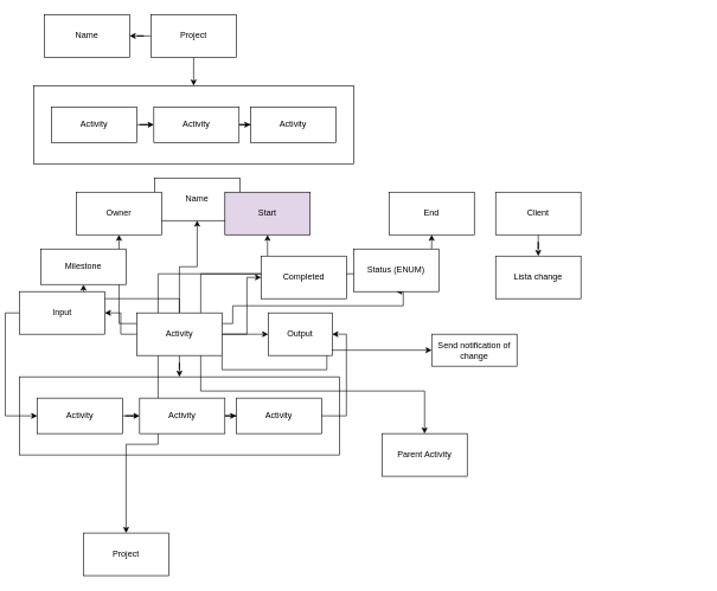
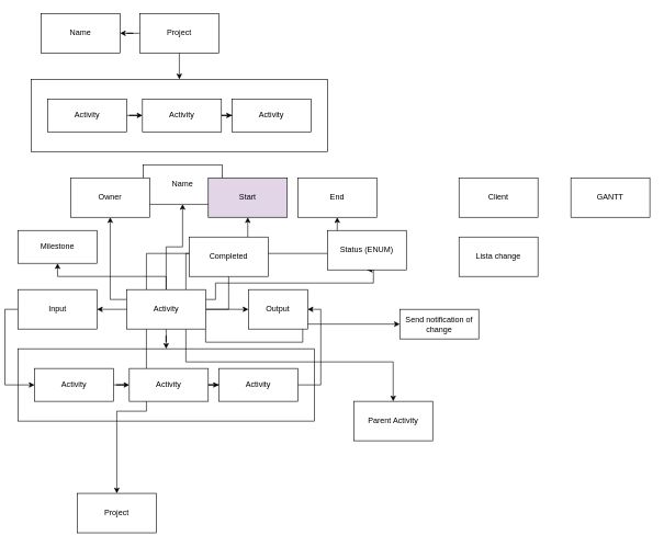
  <mxCell id="0" />
  <mxCell id="1" parent="0" />
  <mxCell id="2" value="" style="rounded=0;whiteSpace=wrap;html=1;" vertex="1" parent="1"><mxGeometry x="40" y="120" width="450" height="110" as="geometry" /></mxCell>
  <mxCell id="3" value="" style="edgeStyle=orthogonalEdgeStyle;rounded=0;orthogonalLoop=1;jettySize=auto;html=1;" edge="1" parent="1" source="5" target="2"><mxGeometry relative="1" as="geometry"><mxPoint x="265" y="120" as="targetPoint" /></mxGeometry></mxCell>
  <mxCell id="4" value="" style="edgeStyle=orthogonalEdgeStyle;rounded=0;orthogonalLoop=1;jettySize=auto;html=1;" edge="1" parent="1" source="5" target="12"><mxGeometry relative="1" as="geometry" /></mxCell>
  <mxCell id="5" value="Project" style="rounded=0;whiteSpace=wrap;html=1;" vertex="1" parent="1"><mxGeometry x="205" y="20" width="120" height="60" as="geometry" /></mxCell>
  <mxCell id="6" value="" style="edgeStyle=orthogonalEdgeStyle;rounded=0;orthogonalLoop=1;jettySize=auto;html=1;" edge="1" parent="1" source="7" target="10"><mxGeometry relative="1" as="geometry" /></mxCell>
  <mxCell id="7" value="Activity" style="rounded=0;whiteSpace=wrap;html=1;" vertex="1" parent="1"><mxGeometry x="65" y="150" width="120" height="50" as="geometry" /></mxCell>
  <mxCell id="8" value="" style="edgeStyle=orthogonalEdgeStyle;rounded=0;orthogonalLoop=1;jettySize=auto;html=1;" edge="1" parent="1" source="10" target="11"><mxGeometry relative="1" as="geometry" /></mxCell>
  <mxCell id="9" value="" style="edgeStyle=orthogonalEdgeStyle;rounded=0;orthogonalLoop=1;jettySize=auto;html=1;exitX=0.5;exitY=0;exitDx=0;exitDy=0;" edge="1" parent="1" source="25" target="38"><mxGeometry relative="1" as="geometry" /></mxCell>
  <mxCell id="10" value="Activity" style="rounded=0;whiteSpace=wrap;html=1;" vertex="1" parent="1"><mxGeometry x="209" y="150" width="120" height="50" as="geometry" /></mxCell>
  <mxCell id="11" value="Activity" style="rounded=0;whiteSpace=wrap;html=1;" vertex="1" parent="1"><mxGeometry x="345" y="150" width="120" height="50" as="geometry" /></mxCell>
  <mxCell id="12" value="Name" style="rounded=0;whiteSpace=wrap;html=1;" vertex="1" parent="1"><mxGeometry x="55" y="20" width="120" height="60" as="geometry" /></mxCell>
  <mxCell id="13" value="" style="rounded=0;whiteSpace=wrap;html=1;" vertex="1" parent="1"><mxGeometry x="20" y="530" width="450" height="110" as="geometry" /></mxCell>
  <mxCell id="14" value="" style="edgeStyle=orthogonalEdgeStyle;rounded=0;orthogonalLoop=1;jettySize=auto;html=1;" edge="1" parent="1" source="25" target="13"><mxGeometry relative="1" as="geometry"><mxPoint x="245" y="530" as="targetPoint" /></mxGeometry></mxCell>
  <mxCell id="15" value="" style="edgeStyle=orthogonalEdgeStyle;rounded=0;orthogonalLoop=1;jettySize=auto;html=1;" edge="1" parent="1" source="25" target="32"><mxGeometry relative="1" as="geometry" /></mxCell>
  <mxCell id="16" value="" style="edgeStyle=orthogonalEdgeStyle;rounded=0;orthogonalLoop=1;jettySize=auto;html=1;" edge="1" parent="1" source="25" target="33"><mxGeometry relative="1" as="geometry" /></mxCell>
  <mxCell id="17" style="edgeStyle=orthogonalEdgeStyle;rounded=0;orthogonalLoop=1;jettySize=auto;html=1;exitX=1;exitY=0.5;exitDx=0;exitDy=0;entryX=0;entryY=0.5;entryDx=0;entryDy=0;" edge="1" parent="1" source="25" target="37"><mxGeometry relative="1" as="geometry"><Array as="points"><mxPoint x="340" y="470" /><mxPoint x="340" y="390" /></Array></mxGeometry></mxCell>
  <mxCell id="18" style="edgeStyle=orthogonalEdgeStyle;rounded=0;orthogonalLoop=1;jettySize=auto;html=1;exitX=1;exitY=0.25;exitDx=0;exitDy=0;entryX=0.5;entryY=1;entryDx=0;entryDy=0;" edge="1" parent="1" source="25" target="39"><mxGeometry relative="1" as="geometry"><mxPoint x="430" y="330" as="targetPoint" /><Array as="points"><mxPoint x="320" y="455" /><mxPoint x="320" y="430" /><mxPoint x="560" y="430" /></Array></mxGeometry></mxCell>
  <mxCell id="19" style="edgeStyle=orthogonalEdgeStyle;rounded=0;orthogonalLoop=1;jettySize=auto;html=1;exitX=0.75;exitY=0;exitDx=0;exitDy=0;entryX=0.5;entryY=1;entryDx=0;entryDy=0;" edge="1" parent="1" source="25" target="40"><mxGeometry relative="1" as="geometry" /></mxCell>
  <mxCell id="20" style="edgeStyle=orthogonalEdgeStyle;rounded=0;orthogonalLoop=1;jettySize=auto;html=1;exitX=0.25;exitY=0;exitDx=0;exitDy=0;entryX=0.5;entryY=1;entryDx=0;entryDy=0;" edge="1" parent="1" source="25" target="41"><mxGeometry relative="1" as="geometry" /></mxCell>
  <mxCell id="21" style="edgeStyle=orthogonalEdgeStyle;rounded=0;orthogonalLoop=1;jettySize=auto;html=1;exitX=0;exitY=0.25;exitDx=0;exitDy=0;entryX=0.5;entryY=1;entryDx=0;entryDy=0;" edge="1" parent="1" source="25" target="46"><mxGeometry relative="1" as="geometry"><mxPoint x="160" y="320" as="targetPoint" /></mxGeometry></mxCell>
  <mxCell id="22" style="edgeStyle=orthogonalEdgeStyle;rounded=0;orthogonalLoop=1;jettySize=auto;html=1;exitX=0.75;exitY=1;exitDx=0;exitDy=0;entryX=0.5;entryY=0;entryDx=0;entryDy=0;" edge="1" parent="1" source="25" target="47"><mxGeometry relative="1" as="geometry"><mxPoint x="590" y="580" as="targetPoint" /><Array as="points"><mxPoint x="275" y="550" /><mxPoint x="590" y="550" /></Array></mxGeometry></mxCell>
  <mxCell id="23" style="edgeStyle=orthogonalEdgeStyle;rounded=0;orthogonalLoop=1;jettySize=auto;html=1;exitX=1;exitY=1;exitDx=0;exitDy=0;entryX=0;entryY=0.5;entryDx=0;entryDy=0;" edge="1" parent="1" source="25" target="48"><mxGeometry relative="1" as="geometry"><mxPoint x="640" y="500" as="targetPoint" /></mxGeometry></mxCell>
  <mxCell id="24" style="edgeStyle=orthogonalEdgeStyle;rounded=0;orthogonalLoop=1;jettySize=auto;html=1;exitX=0.25;exitY=1;exitDx=0;exitDy=0;entryX=0.5;entryY=0;entryDx=0;entryDy=0;" edge="1" parent="1" source="25" target="49"><mxGeometry relative="1" as="geometry"><mxPoint x="160" y="730" as="targetPoint" /></mxGeometry></mxCell>
  <mxCell id="25" value="Activity" style="rounded=0;whiteSpace=wrap;html=1;" vertex="1" parent="1"><mxGeometry x="185" y="440" width="120" height="60" as="geometry" /></mxCell>
  <mxCell id="26" value="" style="edgeStyle=orthogonalEdgeStyle;rounded=0;orthogonalLoop=1;jettySize=auto;html=1;" edge="1" parent="1" source="27" target="29"><mxGeometry relative="1" as="geometry" /></mxCell>
  <mxCell id="27" value="Activity" style="rounded=0;whiteSpace=wrap;html=1;" vertex="1" parent="1"><mxGeometry x="45" y="560" width="120" height="50" as="geometry" /></mxCell>
  <mxCell id="28" value="" style="edgeStyle=orthogonalEdgeStyle;rounded=0;orthogonalLoop=1;jettySize=auto;html=1;" edge="1" parent="1" source="29" target="31"><mxGeometry relative="1" as="geometry" /></mxCell>
  <mxCell id="29" value="Activity" style="rounded=0;whiteSpace=wrap;html=1;" vertex="1" parent="1"><mxGeometry x="189" y="560" width="120" height="50" as="geometry" /></mxCell>
  <mxCell id="30" style="edgeStyle=orthogonalEdgeStyle;rounded=0;orthogonalLoop=1;jettySize=auto;html=1;entryX=1;entryY=0.5;entryDx=0;entryDy=0;exitX=1;exitY=0.5;exitDx=0;exitDy=0;" edge="1" parent="1" source="31" target="33"><mxGeometry relative="1" as="geometry" /></mxCell>
  <mxCell id="31" value="Activity" style="rounded=0;whiteSpace=wrap;html=1;" vertex="1" parent="1"><mxGeometry x="325" y="560" width="120" height="50" as="geometry" /></mxCell>
  <mxCell id="32" value="Name" style="rounded=0;whiteSpace=wrap;html=1;" vertex="1" parent="1"><mxGeometry x="210" y="250" width="120" height="60" as="geometry" /></mxCell>
  <mxCell id="33" value="Output" style="rounded=0;whiteSpace=wrap;html=1;" vertex="1" parent="1"><mxGeometry x="370" y="440" width="90" height="60" as="geometry" /></mxCell>
  <mxCell id="34" value="" style="edgeStyle=orthogonalEdgeStyle;rounded=0;orthogonalLoop=1;jettySize=auto;html=1;exitX=0;exitY=0.5;exitDx=0;exitDy=0;" edge="1" parent="1" target="36" source="25"><mxGeometry relative="1" as="geometry"><mxPoint x="295" y="520" as="sourcePoint" /></mxGeometry></mxCell>
  <mxCell id="35" style="edgeStyle=orthogonalEdgeStyle;rounded=0;orthogonalLoop=1;jettySize=auto;html=1;entryX=0;entryY=0.5;entryDx=0;entryDy=0;exitX=0;exitY=0.5;exitDx=0;exitDy=0;" edge="1" parent="1" source="36" target="27"><mxGeometry relative="1" as="geometry" /></mxCell>
- <mxCell id="36" value="Input" style="rounded=0;whiteSpace=wrap;html=1;" vertex="1" parent="1"><mxGeometry x="20" y="410" width="120" height="60" as="geometry" /></mxCell>
- <mxCell id="37" value="Completed" style="rounded=0;whiteSpace=wrap;html=1;" vertex="1" parent="1"><mxGeometry x="360" y="360" width="120" height="60" as="geometry" /></mxCell>
- <mxCell id="38" value="Milestone" style="rounded=0;whiteSpace=wrap;html=1;" vertex="1" parent="1"><mxGeometry x="50" y="350" width="120" height="50" as="geometry" /></mxCell>
+ <mxCell id="36" value="Input" style="rounded=0;whiteSpace=wrap;html=1;" vertex="1" parent="1"><mxGeometry x="20" y="440" width="120" height="60" as="geometry" /></mxCell>
+ <mxCell id="37" value="Completed" style="rounded=0;whiteSpace=wrap;html=1;" vertex="1" parent="1"><mxGeometry x="280" y="360" width="120" height="60" as="geometry" /></mxCell>
+ <mxCell id="38" value="Milestone" style="rounded=0;whiteSpace=wrap;html=1;" vertex="1" parent="1"><mxGeometry x="20" y="350" width="120" height="50" as="geometry" /></mxCell>
  <mxCell id="39" value="Status (ENUM)" style="rounded=0;whiteSpace=wrap;html=1;" vertex="1" parent="1"><mxGeometry x="490" y="350" width="120" height="60" as="geometry" /></mxCell>
  <mxCell id="40" value="Start" style="rounded=0;whiteSpace=wrap;html=1;fillColor=#e1d5e7;" vertex="1" parent="1"><mxGeometry x="309" y="270" width="120" height="60" as="geometry" /></mxCell>
- <mxCell id="41" value="End" style="rounded=0;whiteSpace=wrap;html=1;" vertex="1" parent="1"><mxGeometry x="540" y="270" width="120" height="60" as="geometry" /></mxCell>
- <mxCell id="42" value="" style="edgeStyle=orthogonalEdgeStyle;rounded=0;orthogonalLoop=1;jettySize=auto;html=1;" edge="1" parent="1" source="43" target="44"><mxGeometry relative="1" as="geometry" /></mxCell>
+ <mxCell id="41" value="End" style="rounded=0;whiteSpace=wrap;html=1;" vertex="1" parent="1"><mxGeometry x="445" y="270" width="120" height="60" as="geometry" /></mxCell>
  <mxCell id="43" value="Client" style="rounded=0;whiteSpace=wrap;html=1;" vertex="1" parent="1"><mxGeometry x="690" y="270" width="120" height="60" as="geometry" /></mxCell>
  <mxCell id="44" value="Lista change" style="rounded=0;whiteSpace=wrap;html=1;" vertex="1" parent="1"><mxGeometry x="690" y="360" width="120" height="60" as="geometry" /></mxCell>
+ <mxCell id="45" value="GANTT" style="rounded=0;whiteSpace=wrap;html=1;" vertex="1" parent="1"><mxGeometry x="860" y="270" width="120" height="60" as="geometry" /></mxCell>
  <mxCell id="46" value="Owner" style="rounded=0;whiteSpace=wrap;html=1;" vertex="1" parent="1"><mxGeometry x="100" y="270" width="120" height="60" as="geometry" /></mxCell>
  <mxCell id="47" value="Parent Activity" style="rounded=0;whiteSpace=wrap;html=1;" vertex="1" parent="1"><mxGeometry x="530" y="610" width="120" height="60" as="geometry" /></mxCell>
  <mxCell id="48" value="Send notification of change" style="rounded=0;whiteSpace=wrap;html=1;" vertex="1" parent="1"><mxGeometry x="600" y="470" width="120" height="45" as="geometry" /></mxCell>
  <mxCell id="49" value="Project" style="rounded=0;whiteSpace=wrap;html=1;" vertex="1" parent="1"><mxGeometry x="110" y="750" width="120" height="60" as="geometry" /></mxCell>
